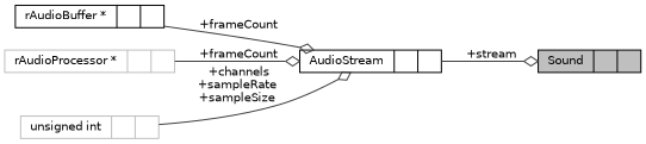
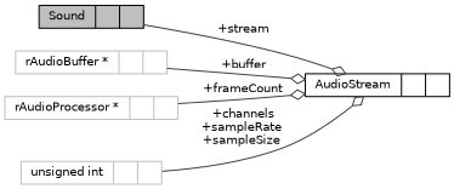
  digraph {
    rankdir=LR
    node [color=grey75 fillcolor=white fontname=Helvetica fontsize=10 shape=record style=filled]
    edge [arrowhead=odiamond color=grey25 fontname=Helvetica fontsize=10 labelfontname=Helvetica labelfontsize=10 style=solid]
    n1 [color=black fillcolor=grey75 fontcolor=black height=0.2 label="{Sound\n||}" width=0.4]
    n2 [color=black height=0.2 label="{AudioStream\n||}" width=0.4]
-   n3 [color=black height=0.2 label="{rAudioBuffer *\n||}" width=0.4]
+   n3 [height=0.2 label="{rAudioBuffer *\n||}" width=0.4]
    n4 [height=0.2 label="{rAudioProcessor *\n||}" width=0.4]
    n5 [height=0.2 label="{unsigned int\n||}" width=0.4]
-   n2 -> n1 [label=" +stream"]
-   n3 -> n2 [label=" +frameCount"]
+   n1 -> n2 [label=" +stream"]
+   n3 -> n2 [label=" +buffer"]
    n4 -> n2 [label=" +frameCount"]
    n5 -> n2 [label=" +channels\n+sampleRate\n+sampleSize"]
  }
